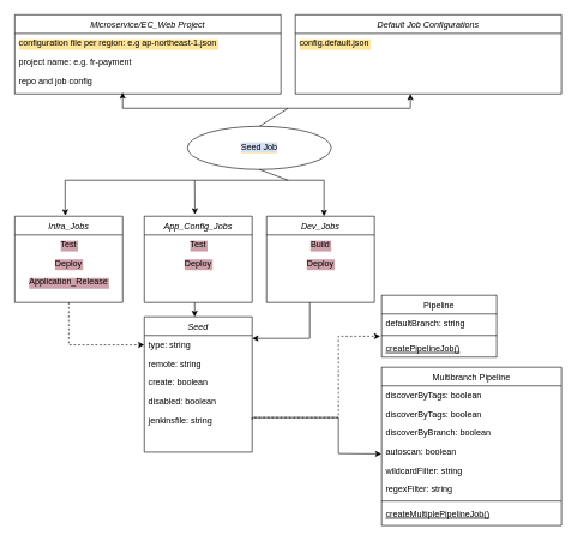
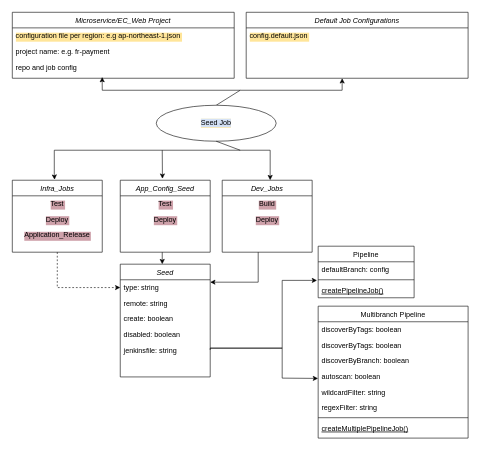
  <mxCell id="0" />
  <mxCell id="1" parent="0" />
  <mxCell id="2" value="Seed" style="swimlane;fontStyle=2;align=center;verticalAlign=top;childLayout=stackLayout;horizontal=1;startSize=26;horizontalStack=0;resizeParent=1;resizeLast=0;collapsible=1;marginBottom=0;rounded=0;shadow=0;strokeWidth=1;" parent="1" vertex="1"><mxGeometry x="200" y="440" width="150" height="188" as="geometry"><mxRectangle x="230" y="140" width="160" height="26" as="alternateBounds" /></mxGeometry></mxCell>
  <mxCell id="3" value="type: string&#10;&#10;&#10;" style="text;align=left;verticalAlign=top;spacingLeft=4;spacingRight=4;overflow=hidden;rotatable=0;points=[[0,0.5],[1,0.5]];portConstraint=eastwest;rounded=0;shadow=0;html=0;" vertex="1" parent="2"><mxGeometry y="26" width="150" height="26" as="geometry" /></mxCell>
  <mxCell id="4" value="remote: string&#10;" style="text;align=left;verticalAlign=top;spacingLeft=4;spacingRight=4;overflow=hidden;rotatable=0;points=[[0,0.5],[1,0.5]];portConstraint=eastwest;rounded=0;shadow=0;html=0;" vertex="1" parent="2"><mxGeometry y="52" width="150" height="26" as="geometry" /></mxCell>
  <mxCell id="5" value="create: boolean&#10;" style="text;align=left;verticalAlign=top;spacingLeft=4;spacingRight=4;overflow=hidden;rotatable=0;points=[[0,0.5],[1,0.5]];portConstraint=eastwest;rounded=0;shadow=0;html=0;" parent="2" vertex="1"><mxGeometry y="78" width="150" height="26" as="geometry" /></mxCell>
  <mxCell id="6" value="disabled: boolean&#10;" style="text;align=left;verticalAlign=top;spacingLeft=4;spacingRight=4;overflow=hidden;rotatable=0;points=[[0,0.5],[1,0.5]];portConstraint=eastwest;rounded=0;shadow=0;html=0;" parent="2" vertex="1"><mxGeometry y="104" width="150" height="26" as="geometry" /></mxCell>
  <mxCell id="7" value="jenkinsfile: string" style="text;align=left;verticalAlign=top;spacingLeft=4;spacingRight=4;overflow=hidden;rotatable=0;points=[[0,0.5],[1,0.5]];portConstraint=eastwest;rounded=0;shadow=0;html=0;" vertex="1" parent="2"><mxGeometry y="130" width="150" height="26" as="geometry" /></mxCell>
  <mxCell id="8" value="Multibranch Pipeline" style="swimlane;fontStyle=0;align=center;verticalAlign=top;childLayout=stackLayout;horizontal=1;startSize=26;horizontalStack=0;resizeParent=1;resizeLast=0;collapsible=1;marginBottom=0;rounded=0;shadow=0;strokeWidth=1;" parent="1" vertex="1"><mxGeometry x="530" y="510" width="250" height="220" as="geometry"><mxRectangle x="515" y="430" width="160" height="26" as="alternateBounds" /></mxGeometry></mxCell>
  <mxCell id="9" value="discoverByTags: boolean&#10;" style="text;align=left;verticalAlign=top;spacingLeft=4;spacingRight=4;overflow=hidden;rotatable=0;points=[[0,0.5],[1,0.5]];portConstraint=eastwest;rounded=0;shadow=0;html=0;" vertex="1" parent="8"><mxGeometry y="26" width="250" height="26" as="geometry" /></mxCell>
  <mxCell id="10" value="discoverByTags: boolean&#10;" style="text;align=left;verticalAlign=top;spacingLeft=4;spacingRight=4;overflow=hidden;rotatable=0;points=[[0,0.5],[1,0.5]];portConstraint=eastwest;rounded=0;shadow=0;html=0;" vertex="1" parent="8"><mxGeometry y="52" width="250" height="26" as="geometry" /></mxCell>
  <mxCell id="11" value="discoverByBranch: boolean&#10;" style="text;align=left;verticalAlign=top;spacingLeft=4;spacingRight=4;overflow=hidden;rotatable=0;points=[[0,0.5],[1,0.5]];portConstraint=eastwest;rounded=0;shadow=0;html=0;" vertex="1" parent="8"><mxGeometry y="78" width="250" height="26" as="geometry" /></mxCell>
  <mxCell id="12" value="autoscan: boolean&#10;" style="text;align=left;verticalAlign=top;spacingLeft=4;spacingRight=4;overflow=hidden;rotatable=0;points=[[0,0.5],[1,0.5]];portConstraint=eastwest;rounded=0;shadow=0;html=0;" vertex="1" parent="8"><mxGeometry y="104" width="250" height="26" as="geometry" /></mxCell>
  <mxCell id="13" value="wildcardFilter: string&#10;" style="text;align=left;verticalAlign=top;spacingLeft=4;spacingRight=4;overflow=hidden;rotatable=0;points=[[0,0.5],[1,0.5]];portConstraint=eastwest;rounded=0;shadow=0;html=0;" vertex="1" parent="8"><mxGeometry y="130" width="250" height="26" as="geometry" /></mxCell>
  <mxCell id="14" value="regexFilter: string" style="text;align=left;verticalAlign=top;spacingLeft=4;spacingRight=4;overflow=hidden;rotatable=0;points=[[0,0.5],[1,0.5]];portConstraint=eastwest;rounded=0;shadow=0;html=0;" vertex="1" parent="8"><mxGeometry y="156" width="250" height="26" as="geometry" /></mxCell>
  <mxCell id="15" value="" style="line;html=1;strokeWidth=1;align=left;verticalAlign=middle;spacingTop=-1;spacingLeft=3;spacingRight=3;rotatable=0;labelPosition=right;points=[];portConstraint=eastwest;" parent="8" vertex="1"><mxGeometry y="182" width="250" height="8" as="geometry" /></mxCell>
  <mxCell id="16" value="createMultiplePipelineJob()&#10;&#10;" style="text;align=left;verticalAlign=top;spacingLeft=4;spacingRight=4;overflow=hidden;rotatable=0;points=[[0,0.5],[1,0.5]];portConstraint=eastwest;fontStyle=4" parent="8" vertex="1"><mxGeometry y="190" width="250" height="26" as="geometry" /></mxCell>
  <mxCell id="17" value="Pipeline" style="swimlane;fontStyle=0;align=center;verticalAlign=top;childLayout=stackLayout;horizontal=1;startSize=26;horizontalStack=0;resizeParent=1;resizeLast=0;collapsible=1;marginBottom=0;rounded=0;shadow=0;strokeWidth=1;" parent="1" vertex="1"><mxGeometry x="530" y="410" width="160" height="86" as="geometry"><mxRectangle x="340" y="380" width="170" height="26" as="alternateBounds" /></mxGeometry></mxCell>
- <mxCell id="18" value="defaultBranch: string&#10;&#10;" style="text;align=left;verticalAlign=top;spacingLeft=4;spacingRight=4;overflow=hidden;rotatable=0;points=[[0,0.5],[1,0.5]];portConstraint=eastwest;rounded=0;shadow=0;html=0;" vertex="1" parent="17"><mxGeometry y="26" width="160" height="26" as="geometry" /></mxCell>
+ <mxCell id="18" value="defaultBranch: config&#10;&#10;" style="text;align=left;verticalAlign=top;spacingLeft=4;spacingRight=4;overflow=hidden;rotatable=0;points=[[0,0.5],[1,0.5]];portConstraint=eastwest;rounded=0;shadow=0;html=0;" vertex="1" parent="17"><mxGeometry y="26" width="160" height="26" as="geometry" /></mxCell>
  <mxCell id="19" value="" style="line;html=1;strokeWidth=1;align=left;verticalAlign=middle;spacingTop=-1;spacingLeft=3;spacingRight=3;rotatable=0;labelPosition=right;points=[];portConstraint=eastwest;" parent="17" vertex="1"><mxGeometry y="52" width="160" height="8" as="geometry" /></mxCell>
  <mxCell id="20" value="createPipelineJob()&#10;" style="text;align=left;verticalAlign=top;spacingLeft=4;spacingRight=4;overflow=hidden;rotatable=0;points=[[0,0.5],[1,0.5]];portConstraint=eastwest;fontStyle=4" vertex="1" parent="17"><mxGeometry y="60" width="160" height="26" as="geometry" /></mxCell>
  <mxCell id="21" value="Infra_Jobs" style="swimlane;fontStyle=2;align=center;verticalAlign=top;childLayout=stackLayout;horizontal=1;startSize=26;horizontalStack=0;resizeParent=1;resizeLast=0;collapsible=1;marginBottom=0;rounded=0;shadow=0;strokeWidth=1;" vertex="1" parent="1"><mxGeometry x="20" y="300" width="150" height="120" as="geometry"><mxRectangle x="230" y="140" width="160" height="26" as="alternateBounds" /></mxGeometry></mxCell>
  <mxCell id="22" value="Test" style="text;align=center;verticalAlign=top;spacingLeft=4;spacingRight=4;overflow=hidden;rotatable=0;points=[[0,0.5],[1,0.5]];portConstraint=eastwest;rounded=0;shadow=0;html=0;labelBackgroundColor=#cea1aa;" vertex="1" parent="21"><mxGeometry y="26" width="150" height="26" as="geometry" /></mxCell>
  <mxCell id="23" value="Deploy" style="text;align=center;verticalAlign=top;spacingLeft=4;spacingRight=4;overflow=hidden;rotatable=0;points=[[0,0.5],[1,0.5]];portConstraint=eastwest;rounded=0;shadow=0;html=0;labelBackgroundColor=#cea1aa;" vertex="1" parent="21"><mxGeometry y="52" width="150" height="26" as="geometry" /></mxCell>
  <mxCell id="24" value="Application_Release" style="text;align=center;verticalAlign=top;spacingLeft=4;spacingRight=4;overflow=hidden;rotatable=0;points=[[0,0.5],[1,0.5]];portConstraint=eastwest;rounded=0;shadow=0;html=0;labelBackgroundColor=#cea1aa;" vertex="1" parent="21"><mxGeometry y="78" width="150" height="26" as="geometry" /></mxCell>
- <mxCell id="25" value="App_Config_Jobs" style="swimlane;fontStyle=2;align=center;verticalAlign=top;childLayout=stackLayout;horizontal=1;startSize=26;horizontalStack=0;resizeParent=1;resizeLast=0;collapsible=1;marginBottom=0;rounded=0;shadow=0;strokeWidth=1;" vertex="1" parent="1"><mxGeometry x="200" y="300" width="150" height="120" as="geometry"><mxRectangle x="230" y="140" width="160" height="26" as="alternateBounds" /></mxGeometry></mxCell>
+ <mxCell id="25" value="App_Config_Seed" style="swimlane;fontStyle=2;align=center;verticalAlign=top;childLayout=stackLayout;horizontal=1;startSize=26;horizontalStack=0;resizeParent=1;resizeLast=0;collapsible=1;marginBottom=0;rounded=0;shadow=0;strokeWidth=1;" vertex="1" parent="1"><mxGeometry x="200" y="300" width="150" height="120" as="geometry"><mxRectangle x="230" y="140" width="160" height="26" as="alternateBounds" /></mxGeometry></mxCell>
  <mxCell id="26" value="Test" style="text;align=center;verticalAlign=top;spacingLeft=4;spacingRight=4;overflow=hidden;rotatable=0;points=[[0,0.5],[1,0.5]];portConstraint=eastwest;rounded=0;shadow=0;html=0;labelBackgroundColor=#cea1aa;" vertex="1" parent="25"><mxGeometry y="26" width="150" height="26" as="geometry" /></mxCell>
  <mxCell id="27" value="Deploy" style="text;align=center;verticalAlign=top;spacingLeft=4;spacingRight=4;overflow=hidden;rotatable=0;points=[[0,0.5],[1,0.5]];portConstraint=eastwest;rounded=0;shadow=0;html=0;labelBackgroundColor=#cea1aa;" vertex="1" parent="25"><mxGeometry y="52" width="150" height="26" as="geometry" /></mxCell>
  <mxCell id="28" value="Dev_Jobs" style="swimlane;fontStyle=2;align=center;verticalAlign=top;childLayout=stackLayout;horizontal=1;startSize=26;horizontalStack=0;resizeParent=1;resizeLast=0;collapsible=1;marginBottom=0;rounded=0;shadow=0;strokeWidth=1;" vertex="1" parent="1"><mxGeometry x="370" y="300" width="150" height="120" as="geometry"><mxRectangle x="230" y="140" width="160" height="26" as="alternateBounds" /></mxGeometry></mxCell>
  <mxCell id="29" value="Build" style="text;align=center;verticalAlign=top;spacingLeft=4;spacingRight=4;overflow=hidden;rotatable=0;points=[[0,0.5],[1,0.5]];portConstraint=eastwest;rounded=0;shadow=0;html=0;labelBackgroundColor=#cea1aa;" vertex="1" parent="28"><mxGeometry y="26" width="150" height="26" as="geometry" /></mxCell>
  <mxCell id="30" value="Deploy" style="text;align=center;verticalAlign=top;spacingLeft=4;spacingRight=4;overflow=hidden;rotatable=0;points=[[0,0.5],[1,0.5]];portConstraint=eastwest;rounded=0;shadow=0;html=0;labelBackgroundColor=#cea1aa;" vertex="1" parent="28"><mxGeometry y="52" width="150" height="26" as="geometry" /></mxCell>
  <mxCell id="31" value="" style="endArrow=classic;html=1;rounded=0;" edge="1" parent="28"><mxGeometry width="50" height="50" relative="1" as="geometry"><mxPoint x="60" y="120" as="sourcePoint" /><mxPoint x="-20" y="170" as="targetPoint" /><Array as="points"><mxPoint x="60" y="170" /></Array></mxGeometry></mxCell>
  <mxCell id="32" value="" style="endArrow=classic;html=1;rounded=0;exitX=0.5;exitY=1;exitDx=0;exitDy=0;entryX=0;entryY=0.5;entryDx=0;entryDy=0;dashed=1;" edge="1" parent="1" source="21" target="3"><mxGeometry width="50" height="50" relative="1" as="geometry"><mxPoint x="365" y="620" as="sourcePoint" /><mxPoint x="415" y="570" as="targetPoint" /><Array as="points"><mxPoint x="95" y="479" /></Array></mxGeometry></mxCell>
  <mxCell id="33" value="" style="endArrow=classic;html=1;rounded=0;" edge="1" parent="1"><mxGeometry width="50" height="50" relative="1" as="geometry"><mxPoint x="270" y="420" as="sourcePoint" /><mxPoint x="270" y="440" as="targetPoint" /></mxGeometry></mxCell>
- <mxCell id="34" style="edgeStyle=orthogonalEdgeStyle;rounded=0;orthogonalLoop=1;jettySize=auto;html=1;exitX=1;exitY=0.5;exitDx=0;exitDy=0;entryX=-0.012;entryY=-0.115;entryDx=0;entryDy=0;entryPerimeter=0;dashed=1;" edge="1" parent="1" source="7" target="20"><mxGeometry relative="1" as="geometry"><Array as="points"><mxPoint x="350" y="580" /><mxPoint x="470" y="580" /><mxPoint x="470" y="467" /></Array></mxGeometry></mxCell>
+ <mxCell id="34" style="edgeStyle=orthogonalEdgeStyle;rounded=0;orthogonalLoop=1;jettySize=auto;html=1;exitX=1;exitY=0.5;exitDx=0;exitDy=0;entryX=-0.012;entryY=-0.115;entryDx=0;entryDy=0;entryPerimeter=0;" edge="1" parent="1" source="7" target="20"><mxGeometry relative="1" as="geometry"><Array as="points"><mxPoint x="350" y="580" /><mxPoint x="470" y="580" /><mxPoint x="470" y="467" /></Array></mxGeometry></mxCell>
  <mxCell id="35" value="Microservice/EC_Web Project" style="swimlane;fontStyle=2;align=center;verticalAlign=top;childLayout=stackLayout;horizontal=1;startSize=26;horizontalStack=0;resizeParent=1;resizeLast=0;collapsible=1;marginBottom=0;rounded=0;shadow=0;strokeWidth=1;" vertex="1" parent="1"><mxGeometry x="20" y="20" width="370" height="110" as="geometry"><mxRectangle x="230" y="140" width="160" height="26" as="alternateBounds" /></mxGeometry></mxCell>
  <mxCell id="36" value="configuration file per region: e.g ap-northeast-1.json&#10;" style="text;align=left;verticalAlign=top;spacingLeft=4;spacingRight=4;overflow=hidden;rotatable=0;points=[[0,0.5],[1,0.5]];portConstraint=eastwest;rounded=0;shadow=0;html=0;fontStyle=0;labelBackgroundColor=#FFE599;" vertex="1" parent="35"><mxGeometry y="26" width="370" height="26" as="geometry" /></mxCell>
  <mxCell id="37" value="project name: e.g. fr-payment" style="text;align=left;verticalAlign=top;spacingLeft=4;spacingRight=4;overflow=hidden;rotatable=0;points=[[0,0.5],[1,0.5]];portConstraint=eastwest;rounded=0;shadow=0;html=0;" vertex="1" parent="35"><mxGeometry y="52" width="370" height="26" as="geometry" /></mxCell>
  <mxCell id="38" value="repo and job config" style="text;align=left;verticalAlign=top;spacingLeft=4;spacingRight=4;overflow=hidden;rotatable=0;points=[[0,0.5],[1,0.5]];portConstraint=eastwest;rounded=0;shadow=0;html=0;" vertex="1" parent="35"><mxGeometry y="78" width="370" height="26" as="geometry" /></mxCell>
  <mxCell id="39" style="edgeStyle=orthogonalEdgeStyle;rounded=0;orthogonalLoop=1;jettySize=auto;html=1;exitX=1;exitY=0.5;exitDx=0;exitDy=0;" edge="1" parent="35" source="37" target="37"><mxGeometry relative="1" as="geometry" /></mxCell>
  <mxCell id="40" value="Default Job Configurations" style="swimlane;fontStyle=2;align=center;verticalAlign=top;childLayout=stackLayout;horizontal=1;startSize=26;horizontalStack=0;resizeParent=1;resizeLast=0;collapsible=1;marginBottom=0;rounded=0;shadow=0;strokeWidth=1;" vertex="1" parent="1"><mxGeometry x="410" y="20" width="370" height="110" as="geometry"><mxRectangle x="230" y="140" width="160" height="26" as="alternateBounds" /></mxGeometry></mxCell>
  <mxCell id="41" style="edgeStyle=orthogonalEdgeStyle;rounded=0;orthogonalLoop=1;jettySize=auto;html=1;exitX=1;exitY=0.5;exitDx=0;exitDy=0;" edge="1" parent="40"><mxGeometry relative="1" as="geometry"><mxPoint x="370" y="65" as="sourcePoint" /><mxPoint x="370" y="65" as="targetPoint" /></mxGeometry></mxCell>
  <mxCell id="42" value="config.default.json" style="text;align=left;verticalAlign=top;spacingLeft=4;spacingRight=4;overflow=hidden;rotatable=0;points=[[0,0.5],[1,0.5]];portConstraint=eastwest;rounded=0;shadow=0;html=0;fontStyle=0;labelBackgroundColor=#FFE599;" vertex="1" parent="40"><mxGeometry y="26" width="370" height="26" as="geometry" /></mxCell>
  <mxCell id="43" value="" style="endArrow=classic;html=1;rounded=0;entryX=0.405;entryY=1.154;entryDx=0;entryDy=0;entryPerimeter=0;" edge="1" parent="1" target="38"><mxGeometry width="50" height="50" relative="1" as="geometry"><mxPoint x="170" y="150" as="sourcePoint" /><mxPoint x="220" y="120" as="targetPoint" /></mxGeometry></mxCell>
  <mxCell id="44" value="" style="endArrow=classic;html=1;rounded=0;" edge="1" parent="1"><mxGeometry width="50" height="50" relative="1" as="geometry"><mxPoint x="570" y="150" as="sourcePoint" /><mxPoint x="570" y="130" as="targetPoint" /></mxGeometry></mxCell>
  <mxCell id="45" value="" style="endArrow=none;html=1;rounded=0;startArrow=none;" edge="1" parent="1"><mxGeometry width="50" height="50" relative="1" as="geometry"><mxPoint x="400" y="150" as="sourcePoint" /><mxPoint x="570" y="150" as="targetPoint" /></mxGeometry></mxCell>
  <mxCell id="46" value="" style="endArrow=classic;html=1;rounded=0;entryX=0.47;entryY=-0.008;entryDx=0;entryDy=0;entryPerimeter=0;" edge="1" parent="1" target="21"><mxGeometry width="50" height="50" relative="1" as="geometry"><mxPoint x="90" y="250" as="sourcePoint" /><mxPoint x="395" y="140" as="targetPoint" /><Array as="points"><mxPoint x="90" y="290" /></Array></mxGeometry></mxCell>
  <mxCell id="47" value="" style="endArrow=none;html=1;rounded=0;entryX=0.5;entryY=0;entryDx=0;entryDy=0;" edge="1" parent="1" target="48"><mxGeometry width="50" height="50" relative="1" as="geometry"><mxPoint x="170" y="150" as="sourcePoint" /><mxPoint x="300" y="153.611" as="targetPoint" /><Array as="points"><mxPoint x="400" y="150" /></Array></mxGeometry></mxCell>
  <mxCell id="48" value="&lt;span style=&quot;background-color: rgb(212, 225, 245);&quot;&gt;Seed Job&lt;/span&gt;" style="ellipse;whiteSpace=wrap;html=1;labelBackgroundColor=#FFE599;" vertex="1" parent="1"><mxGeometry x="260" y="175" width="200" height="60" as="geometry" /></mxCell>
  <mxCell id="49" value="" style="endArrow=classic;html=1;rounded=0;entryX=-0.001;entryY=0.633;entryDx=0;entryDy=0;entryPerimeter=0;" edge="1" parent="1" target="12"><mxGeometry width="50" height="50" relative="1" as="geometry"><mxPoint x="350" y="580" as="sourcePoint" /><mxPoint x="460" y="280" as="targetPoint" /><Array as="points"><mxPoint x="470" y="580" /><mxPoint x="470" y="630" /></Array></mxGeometry></mxCell>
  <mxCell id="50" value="" style="endArrow=none;html=1;rounded=0;" edge="1" parent="1"><mxGeometry width="50" height="50" relative="1" as="geometry"><mxPoint x="90" y="250" as="sourcePoint" /><mxPoint x="450" y="250" as="targetPoint" /></mxGeometry></mxCell>
  <mxCell id="51" value="" style="endArrow=classic;html=1;rounded=0;entryX=0.469;entryY=-0.021;entryDx=0;entryDy=0;entryPerimeter=0;" edge="1" parent="1" target="25"><mxGeometry width="50" height="50" relative="1" as="geometry"><mxPoint x="270" y="250" as="sourcePoint" /><mxPoint x="260" y="230" as="targetPoint" /></mxGeometry></mxCell>
  <mxCell id="52" value="" style="endArrow=classic;html=1;rounded=0;entryX=0.533;entryY=-0.001;entryDx=0;entryDy=0;entryPerimeter=0;" edge="1" parent="1" target="28"><mxGeometry width="50" height="50" relative="1" as="geometry"><mxPoint x="450" y="250" as="sourcePoint" /><mxPoint x="460" y="230" as="targetPoint" /></mxGeometry></mxCell>
  <mxCell id="53" value="" style="endArrow=none;html=1;rounded=0;exitX=0.5;exitY=1;exitDx=0;exitDy=0;" edge="1" parent="1" source="48"><mxGeometry width="50" height="50" relative="1" as="geometry"><mxPoint x="370" y="170" as="sourcePoint" /><mxPoint x="400" y="250" as="targetPoint" /></mxGeometry></mxCell>
